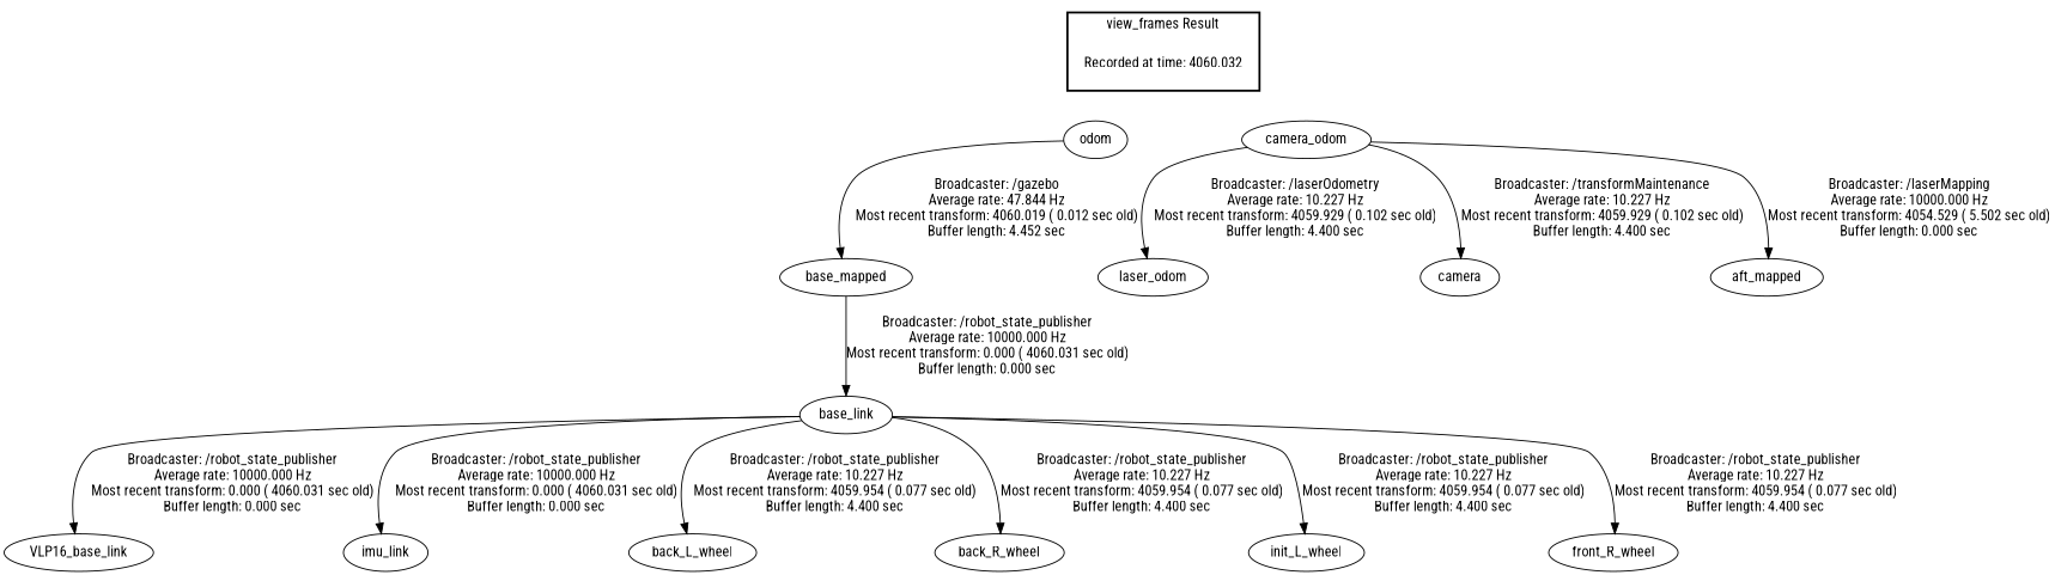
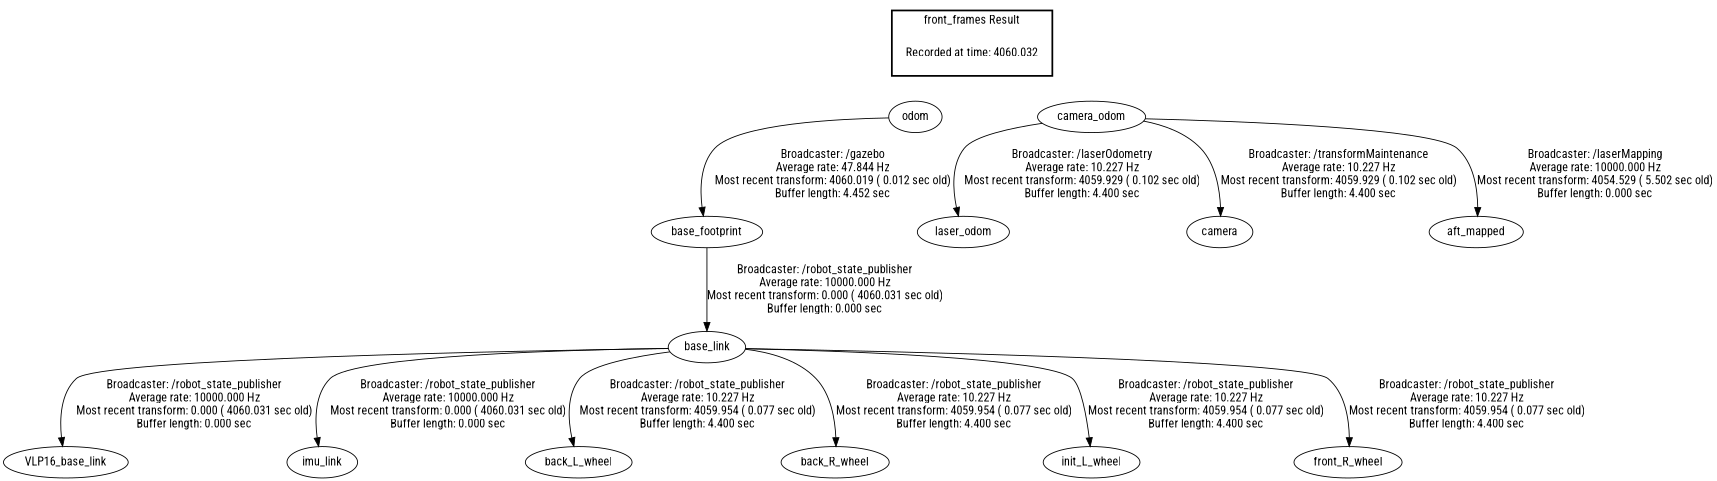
  digraph {
    fontname="Roboto Condensed"
    node [fontname="Roboto Condensed"]
    edge [fontname="Roboto Condensed"]
    n1 [label="Recorded at time: 4060.032" shape=plaintext]
    odom
    n3 [label=camera_odom]
    base_link
    VLP16_base_link
    imu_link
    back_L_wheel
    back_R_wheel
    n9 [label=init_L_wheel]
    front_R_wheel
-   base_footprint [label=base_mapped]
+   base_footprint
    laser_odom
    camera
    aft_mapped
    subgraph cluster_1 {
      color=black
-     label="view_frames Result"
+     label="front_frames Result"
      style=bold
      n1
    }
    n1 -> odom [style=invis]
    n1 -> n3 [style=invis]
    odom -> base_footprint [label="Broadcaster: /gazebo\nAverage rate: 47.844 Hz\nMost recent transform: 4060.019 ( 0.012 sec old)\nBuffer length: 4.452 sec\n"]
    n3 -> laser_odom [label="Broadcaster: /laserOdometry\nAverage rate: 10.227 Hz\nMost recent transform: 4059.929 ( 0.102 sec old)\nBuffer length: 4.400 sec\n"]
    n3 -> camera [label="Broadcaster: /transformMaintenance\nAverage rate: 10.227 Hz\nMost recent transform: 4059.929 ( 0.102 sec old)\nBuffer length: 4.400 sec\n"]
    n3 -> aft_mapped [label="Broadcaster: /laserMapping\nAverage rate: 10000.000 Hz\nMost recent transform: 4054.529 ( 5.502 sec old)\nBuffer length: 0.000 sec\n"]
    base_link -> VLP16_base_link [label="Broadcaster: /robot_state_publisher\nAverage rate: 10000.000 Hz\nMost recent transform: 0.000 ( 4060.031 sec old)\nBuffer length: 0.000 sec\n"]
    base_link -> imu_link [label="Broadcaster: /robot_state_publisher\nAverage rate: 10000.000 Hz\nMost recent transform: 0.000 ( 4060.031 sec old)\nBuffer length: 0.000 sec\n"]
    base_link -> back_L_wheel [label="Broadcaster: /robot_state_publisher\nAverage rate: 10.227 Hz\nMost recent transform: 4059.954 ( 0.077 sec old)\nBuffer length: 4.400 sec\n"]
    base_link -> back_R_wheel [label="Broadcaster: /robot_state_publisher\nAverage rate: 10.227 Hz\nMost recent transform: 4059.954 ( 0.077 sec old)\nBuffer length: 4.400 sec\n"]
    base_link -> n9 [label="Broadcaster: /robot_state_publisher\nAverage rate: 10.227 Hz\nMost recent transform: 4059.954 ( 0.077 sec old)\nBuffer length: 4.400 sec\n"]
    base_link -> front_R_wheel [label="Broadcaster: /robot_state_publisher\nAverage rate: 10.227 Hz\nMost recent transform: 4059.954 ( 0.077 sec old)\nBuffer length: 4.400 sec\n"]
    base_footprint -> base_link [label="Broadcaster: /robot_state_publisher\nAverage rate: 10000.000 Hz\nMost recent transform: 0.000 ( 4060.031 sec old)\nBuffer length: 0.000 sec\n"]
  }
